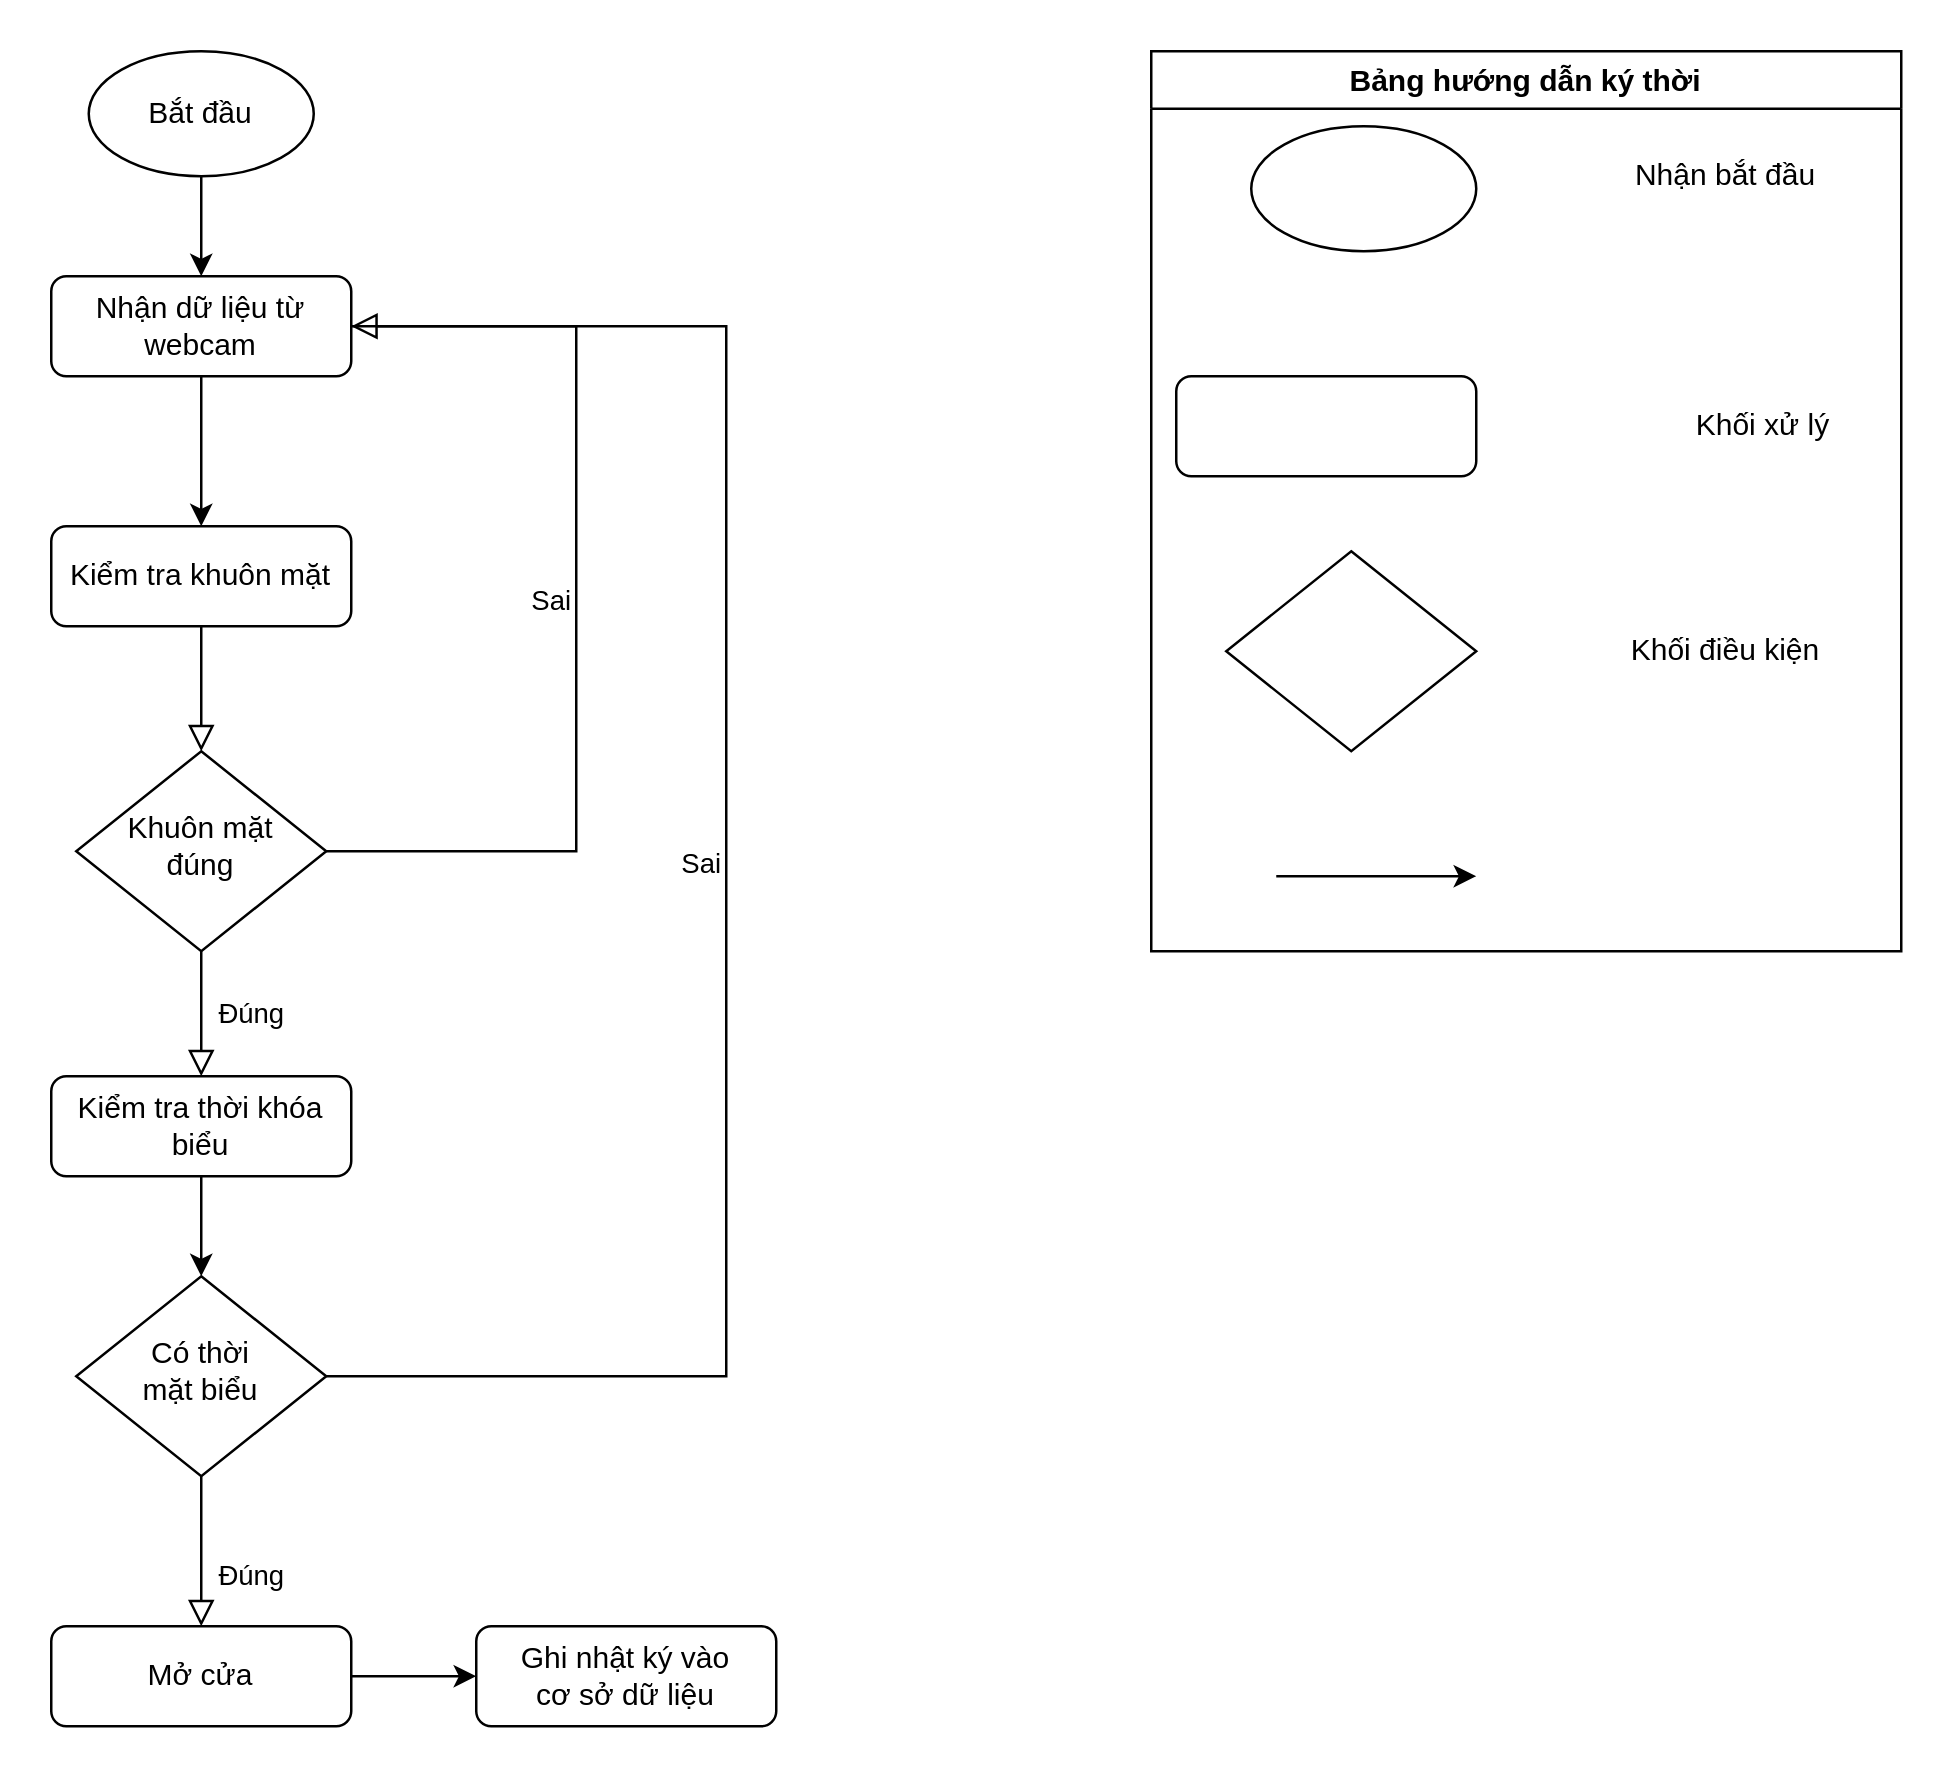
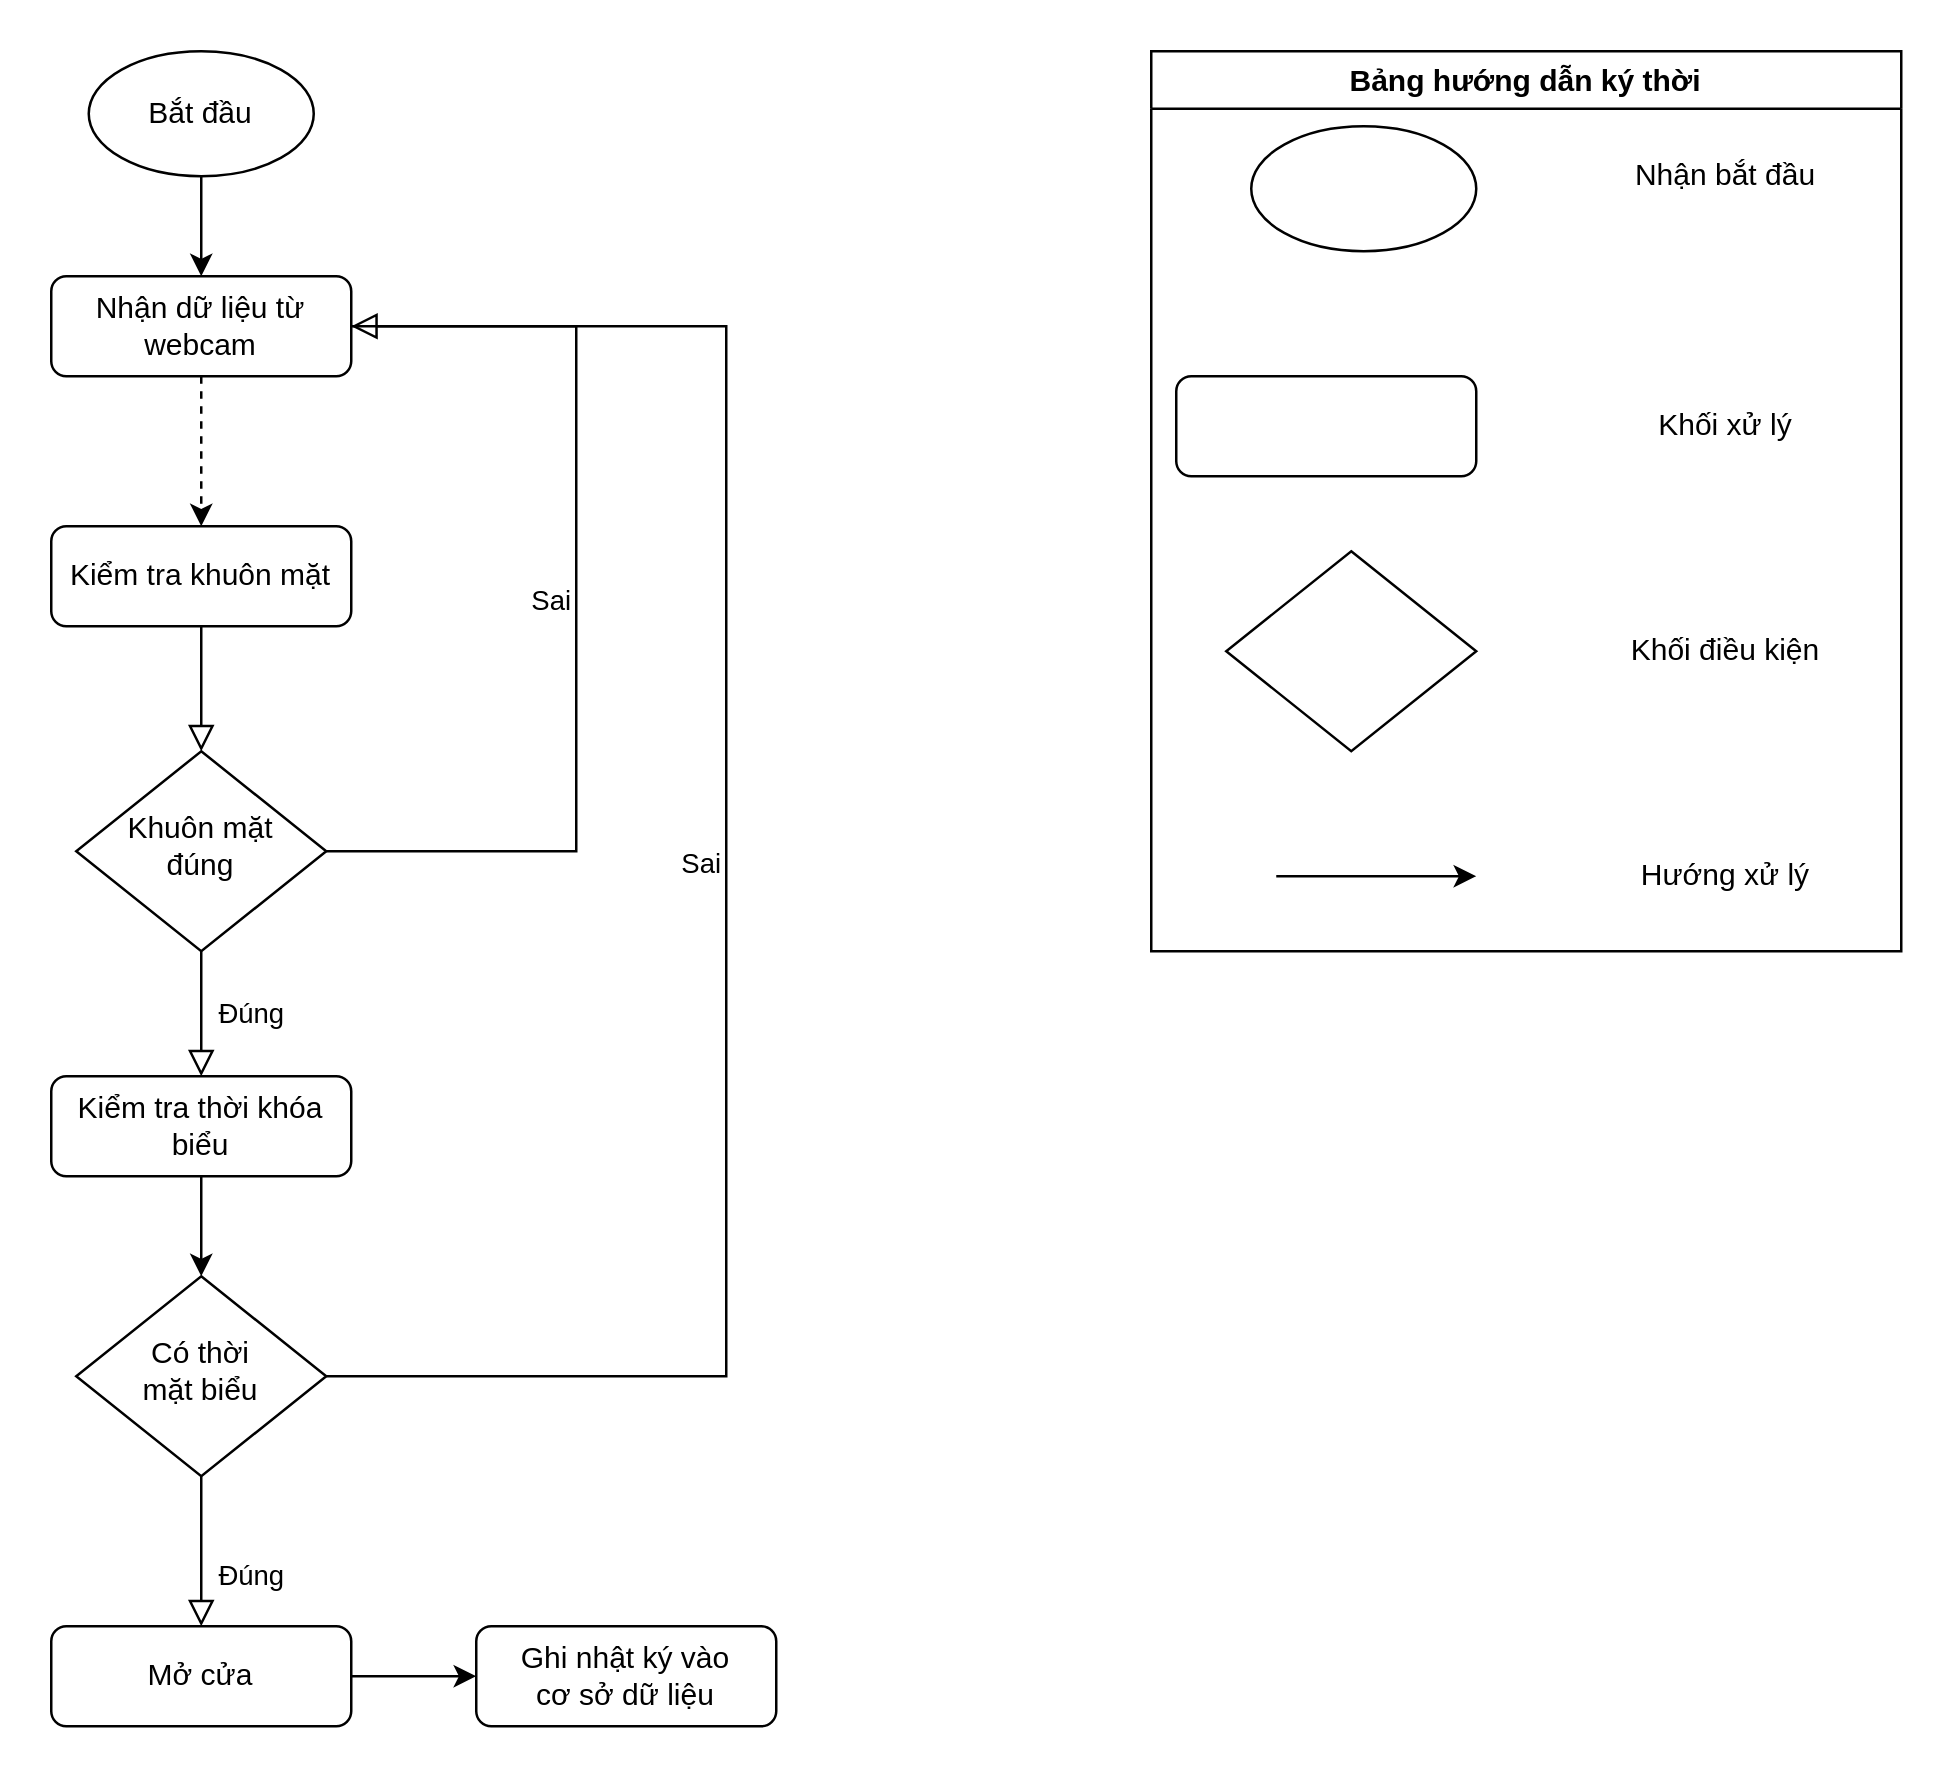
  <mxCell id="0" />
  <mxCell id="1" parent="0" />
  <mxCell id="2" value="" style="rounded=0;html=1;jettySize=auto;orthogonalLoop=1;fontSize=11;endArrow=block;endFill=0;endSize=8;strokeWidth=1;shadow=0;labelBackgroundColor=none;edgeStyle=orthogonalEdgeStyle;" parent="1" source="3" target="6" edge="1"><mxGeometry relative="1" as="geometry" /></mxCell>
  <mxCell id="3" value="Kiểm tra khuôn mặt" style="rounded=1;whiteSpace=wrap;html=1;fontSize=12;glass=0;strokeWidth=1;shadow=0;" parent="1" vertex="1"><mxGeometry x="20" y="210" width="120" height="40" as="geometry" /></mxCell>
  <mxCell id="4" value="Đúng" style="rounded=0;html=1;jettySize=auto;orthogonalLoop=1;fontSize=11;endArrow=block;endFill=0;endSize=8;strokeWidth=1;shadow=0;labelBackgroundColor=none;edgeStyle=orthogonalEdgeStyle;entryX=0.5;entryY=0;entryDx=0;entryDy=0;" parent="1" source="6" target="17" edge="1"><mxGeometry y="20" relative="1" as="geometry"><mxPoint as="offset" /><mxPoint x="-30" y="470" as="targetPoint" /></mxGeometry></mxCell>
  <mxCell id="5" value="Sai" style="edgeStyle=orthogonalEdgeStyle;rounded=0;html=1;jettySize=auto;orthogonalLoop=1;fontSize=11;endArrow=none;endFill=0;endSize=8;strokeWidth=1;shadow=0;labelBackgroundColor=none;entryX=1;entryY=0.5;entryDx=0;entryDy=0;" parent="1" source="6" target="13" edge="1"><mxGeometry y="10" relative="1" as="geometry"><mxPoint as="offset" /><mxPoint x="180" y="340" as="targetPoint" /><Array as="points"><mxPoint x="230" y="340" /><mxPoint x="230" y="130" /></Array></mxGeometry></mxCell>
  <mxCell id="6" value="Khuôn mặt&lt;br&gt;đúng" style="rhombus;whiteSpace=wrap;html=1;shadow=0;fontFamily=Helvetica;fontSize=12;align=center;strokeWidth=1;spacing=6;spacingTop=-4;" parent="1" vertex="1"><mxGeometry x="30" y="300" width="100" height="80" as="geometry" /></mxCell>
  <mxCell id="7" value="Đúng" style="rounded=0;html=1;jettySize=auto;orthogonalLoop=1;fontSize=11;endArrow=block;endFill=0;endSize=8;strokeWidth=1;shadow=0;labelBackgroundColor=none;edgeStyle=orthogonalEdgeStyle;" parent="1" source="9" target="11" edge="1"><mxGeometry x="0.333" y="20" relative="1" as="geometry"><mxPoint as="offset" /></mxGeometry></mxCell>
  <mxCell id="8" value="Sai" style="edgeStyle=orthogonalEdgeStyle;rounded=0;html=1;jettySize=auto;orthogonalLoop=1;fontSize=11;endArrow=block;endFill=0;endSize=8;strokeWidth=1;shadow=0;labelBackgroundColor=none;entryX=1;entryY=0.5;entryDx=0;entryDy=0;" parent="1" source="9" target="13" edge="1"><mxGeometry y="10" relative="1" as="geometry"><mxPoint as="offset" /><mxPoint x="180" y="460" as="targetPoint" /><Array as="points"><mxPoint x="290" y="550" /><mxPoint x="290" y="130" /></Array></mxGeometry></mxCell>
  <mxCell id="9" value="Có thời&lt;br&gt;mặt biểu" style="rhombus;whiteSpace=wrap;html=1;shadow=0;fontFamily=Helvetica;fontSize=12;align=center;strokeWidth=1;spacing=6;spacingTop=-4;" parent="1" vertex="1"><mxGeometry x="30" y="510" width="100" height="80" as="geometry" /></mxCell>
  <mxCell id="10" style="edgeStyle=orthogonalEdgeStyle;rounded=0;orthogonalLoop=1;jettySize=auto;html=1;" edge="1" parent="1" source="11" target="27"><mxGeometry relative="1" as="geometry" /></mxCell>
  <mxCell id="11" value="Mở cửa" style="rounded=1;whiteSpace=wrap;html=1;fontSize=12;glass=0;strokeWidth=1;shadow=0;" parent="1" vertex="1"><mxGeometry x="20" y="650" width="120" height="40" as="geometry" /></mxCell>
- <mxCell id="12" style="edgeStyle=orthogonalEdgeStyle;rounded=0;orthogonalLoop=1;jettySize=auto;html=1;entryX=0.5;entryY=0;entryDx=0;entryDy=0;" edge="1" parent="1" source="13" target="3"><mxGeometry relative="1" as="geometry" /></mxCell>
+ <mxCell id="12" style="edgeStyle=orthogonalEdgeStyle;rounded=0;orthogonalLoop=1;jettySize=auto;html=1;entryX=0.5;entryY=0;entryDx=0;entryDy=0;dashed=1;" edge="1" parent="1" source="13" target="3"><mxGeometry relative="1" as="geometry" /></mxCell>
  <mxCell id="13" value="Nhận dữ liệu từ webcam" style="rounded=1;whiteSpace=wrap;html=1;fontSize=12;glass=0;strokeWidth=1;shadow=0;" vertex="1" parent="1"><mxGeometry x="20" y="110" width="120" height="40" as="geometry" /></mxCell>
  <mxCell id="14" style="edgeStyle=orthogonalEdgeStyle;rounded=0;orthogonalLoop=1;jettySize=auto;html=1;" edge="1" parent="1" source="15" target="13"><mxGeometry relative="1" as="geometry" /></mxCell>
  <mxCell id="15" value="Bắt đầu" style="ellipse;whiteSpace=wrap;html=1;" vertex="1" parent="1"><mxGeometry x="35" y="20" width="90" height="50" as="geometry" /></mxCell>
  <mxCell id="16" style="edgeStyle=orthogonalEdgeStyle;rounded=0;orthogonalLoop=1;jettySize=auto;html=1;" edge="1" parent="1" source="17" target="9"><mxGeometry relative="1" as="geometry" /></mxCell>
  <mxCell id="17" value="Kiểm tra thời khóa biểu" style="rounded=1;whiteSpace=wrap;html=1;fontSize=12;glass=0;strokeWidth=1;shadow=0;" vertex="1" parent="1"><mxGeometry x="20" y="430" width="120" height="40" as="geometry" /></mxCell>
  <mxCell id="18" value="" style="ellipse;whiteSpace=wrap;html=1;" vertex="1" parent="1"><mxGeometry x="500" y="50" width="90" height="50" as="geometry" /></mxCell>
  <mxCell id="19" value="" style="rounded=1;whiteSpace=wrap;html=1;fontSize=12;glass=0;strokeWidth=1;shadow=0;" vertex="1" parent="1"><mxGeometry x="470" y="150" width="120" height="40" as="geometry" /></mxCell>
  <mxCell id="20" value="" style="rhombus;whiteSpace=wrap;html=1;shadow=0;fontFamily=Helvetica;fontSize=12;align=center;strokeWidth=1;spacing=6;spacingTop=-4;" vertex="1" parent="1"><mxGeometry x="490" y="220" width="100" height="80" as="geometry" /></mxCell>
  <mxCell id="21" value="Nhận bắt đầu" style="text;html=1;strokeColor=none;fillColor=none;align=center;verticalAlign=middle;whiteSpace=wrap;rounded=0;" vertex="1" parent="1"><mxGeometry x="640" y="60" width="100" height="20" as="geometry" /></mxCell>
- <mxCell id="22" value="Khối xử lý" style="text;html=1;strokeColor=none;fillColor=none;align=center;verticalAlign=middle;whiteSpace=wrap;rounded=0;" vertex="1" parent="1"><mxGeometry x="655" y="160" width="100" height="20" as="geometry" /></mxCell>
+ <mxCell id="22" value="Khối xử lý" style="text;html=1;strokeColor=none;fillColor=none;align=center;verticalAlign=middle;whiteSpace=wrap;rounded=0;" vertex="1" parent="1"><mxGeometry x="640" y="160" width="100" height="20" as="geometry" /></mxCell>
  <mxCell id="23" value="Khối điều kiện" style="text;html=1;strokeColor=none;fillColor=none;align=center;verticalAlign=middle;whiteSpace=wrap;rounded=0;" vertex="1" parent="1"><mxGeometry x="640" y="250" width="100" height="20" as="geometry" /></mxCell>
  <mxCell id="24" style="edgeStyle=orthogonalEdgeStyle;rounded=0;orthogonalLoop=1;jettySize=auto;html=1;" edge="1" parent="1"><mxGeometry relative="1" as="geometry"><mxPoint x="510" y="350" as="sourcePoint" /><mxPoint x="590" y="350" as="targetPoint" /></mxGeometry></mxCell>
+ <mxCell id="25" value="Hướng xử lý" style="text;html=1;strokeColor=none;fillColor=none;align=center;verticalAlign=middle;whiteSpace=wrap;rounded=0;" vertex="1" parent="1"><mxGeometry x="640" y="340" width="100" height="20" as="geometry" /></mxCell>
  <mxCell id="26" value="Bảng hướng dẫn ký thời" style="swimlane;" vertex="1" parent="1"><mxGeometry x="460" y="20" width="300" height="360" as="geometry" /></mxCell>
  <mxCell id="27" value="Ghi nhật ký vào&lt;br&gt;cơ sở dữ liệu" style="rounded=1;whiteSpace=wrap;html=1;fontSize=12;glass=0;strokeWidth=1;shadow=0;" vertex="1" parent="1"><mxGeometry x="190" y="650" width="120" height="40" as="geometry" /></mxCell>
